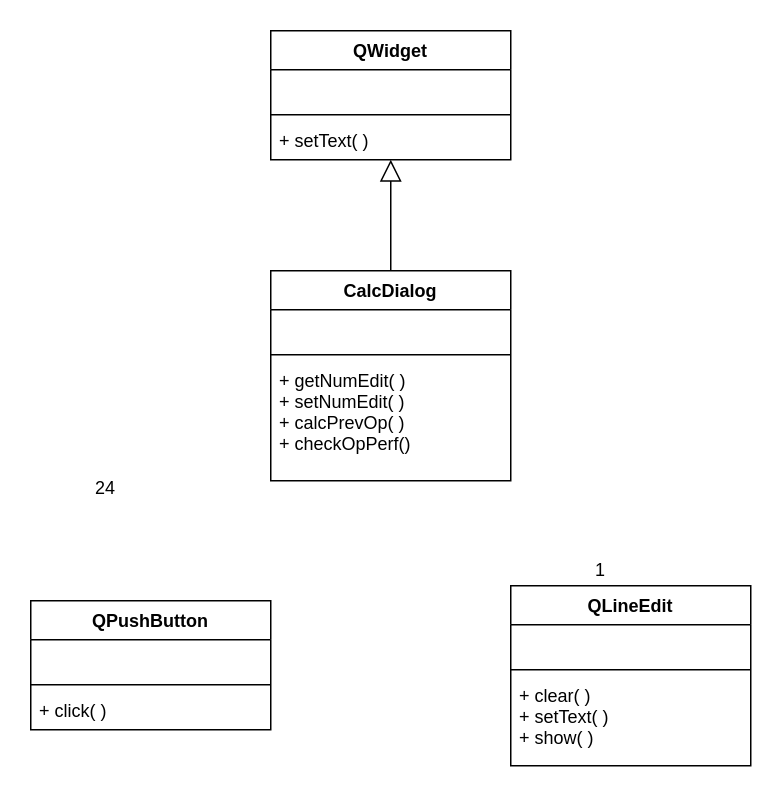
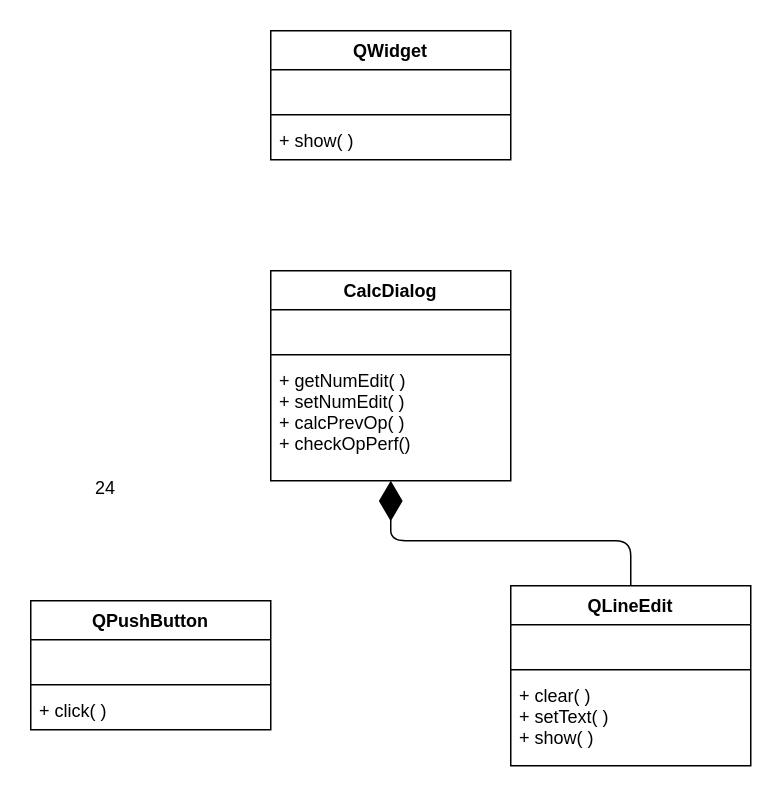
  <mxCell id="0" />
  <mxCell id="1" parent="0" />
  <mxCell id="2" value="QWidget" style="swimlane;fontStyle=1;align=center;verticalAlign=top;childLayout=stackLayout;horizontal=1;startSize=26;horizontalStack=0;resizeParent=1;resizeParentMax=0;resizeLast=0;collapsible=1;marginBottom=0;" vertex="1" parent="1"><mxGeometry x="180" y="20" width="160" height="86" as="geometry" /></mxCell>
  <mxCell id="3" value=" " style="text;strokeColor=none;fillColor=none;align=left;verticalAlign=top;spacingLeft=4;spacingRight=4;overflow=hidden;rotatable=0;points=[[0,0.5],[1,0.5]];portConstraint=eastwest;" vertex="1" parent="2"><mxGeometry y="26" width="160" height="26" as="geometry" /></mxCell>
  <mxCell id="4" value="" style="line;strokeWidth=1;fillColor=none;align=left;verticalAlign=middle;spacingTop=-1;spacingLeft=3;spacingRight=3;rotatable=0;labelPosition=right;points=[];portConstraint=eastwest;" vertex="1" parent="2"><mxGeometry y="52" width="160" height="8" as="geometry" /></mxCell>
- <mxCell id="5" value="+ setText( )" style="text;strokeColor=none;fillColor=none;align=left;verticalAlign=top;spacingLeft=4;spacingRight=4;overflow=hidden;rotatable=0;points=[[0,0.5],[1,0.5]];portConstraint=eastwest;" vertex="1" parent="2"><mxGeometry y="60" width="160" height="26" as="geometry" /></mxCell>
+ <mxCell id="5" value="+ show( )" style="text;strokeColor=none;fillColor=none;align=left;verticalAlign=top;spacingLeft=4;spacingRight=4;overflow=hidden;rotatable=0;points=[[0,0.5],[1,0.5]];portConstraint=eastwest;" vertex="1" parent="2"><mxGeometry y="60" width="160" height="26" as="geometry" /></mxCell>
  <mxCell id="6" value="CalcDialog" style="swimlane;fontStyle=1;align=center;verticalAlign=top;childLayout=stackLayout;horizontal=1;startSize=26;horizontalStack=0;resizeParent=1;resizeParentMax=0;resizeLast=0;collapsible=1;marginBottom=0;" vertex="1" parent="1"><mxGeometry x="180" y="180" width="160" height="140" as="geometry" /></mxCell>
  <mxCell id="7" value=" " style="text;strokeColor=none;fillColor=none;align=left;verticalAlign=top;spacingLeft=4;spacingRight=4;overflow=hidden;rotatable=0;points=[[0,0.5],[1,0.5]];portConstraint=eastwest;" vertex="1" parent="6"><mxGeometry y="26" width="160" height="26" as="geometry" /></mxCell>
  <mxCell id="8" value="" style="line;strokeWidth=1;fillColor=none;align=left;verticalAlign=middle;spacingTop=-1;spacingLeft=3;spacingRight=3;rotatable=0;labelPosition=right;points=[];portConstraint=eastwest;" vertex="1" parent="6"><mxGeometry y="52" width="160" height="8" as="geometry" /></mxCell>
  <mxCell id="9" value="+ getNumEdit( )&#10;+ setNumEdit( )&#10;+ calcPrevOp( )&#10;+ checkOpPerf()" style="text;strokeColor=none;fillColor=none;align=left;verticalAlign=top;spacingLeft=4;spacingRight=4;overflow=hidden;rotatable=0;points=[[0,0.5],[1,0.5]];portConstraint=eastwest;" vertex="1" parent="6"><mxGeometry y="60" width="160" height="80" as="geometry" /></mxCell>
  <mxCell id="10" value="QLineEdit" style="swimlane;fontStyle=1;align=center;verticalAlign=top;childLayout=stackLayout;horizontal=1;startSize=26;horizontalStack=0;resizeParent=1;resizeParentMax=0;resizeLast=0;collapsible=1;marginBottom=0;" vertex="1" parent="1"><mxGeometry x="340" y="390" width="160" height="120" as="geometry" /></mxCell>
  <mxCell id="11" value=" " style="text;strokeColor=none;fillColor=none;align=left;verticalAlign=top;spacingLeft=4;spacingRight=4;overflow=hidden;rotatable=0;points=[[0,0.5],[1,0.5]];portConstraint=eastwest;" vertex="1" parent="10"><mxGeometry y="26" width="160" height="26" as="geometry" /></mxCell>
  <mxCell id="12" value="" style="line;strokeWidth=1;fillColor=none;align=left;verticalAlign=middle;spacingTop=-1;spacingLeft=3;spacingRight=3;rotatable=0;labelPosition=right;points=[];portConstraint=eastwest;" vertex="1" parent="10"><mxGeometry y="52" width="160" height="8" as="geometry" /></mxCell>
  <mxCell id="13" value="+ clear( )&#10;+ setText( )&#10;+ show( )" style="text;strokeColor=none;fillColor=none;align=left;verticalAlign=top;spacingLeft=4;spacingRight=4;overflow=hidden;rotatable=0;points=[[0,0.5],[1,0.5]];portConstraint=eastwest;" vertex="1" parent="10"><mxGeometry y="60" width="160" height="60" as="geometry" /></mxCell>
  <mxCell id="14" value="QPushButton" style="swimlane;fontStyle=1;align=center;verticalAlign=top;childLayout=stackLayout;horizontal=1;startSize=26;horizontalStack=0;resizeParent=1;resizeParentMax=0;resizeLast=0;collapsible=1;marginBottom=0;" vertex="1" parent="1"><mxGeometry x="20" y="400" width="160" height="86" as="geometry" /></mxCell>
  <mxCell id="15" value=" " style="text;strokeColor=none;fillColor=none;align=left;verticalAlign=top;spacingLeft=4;spacingRight=4;overflow=hidden;rotatable=0;points=[[0,0.5],[1,0.5]];portConstraint=eastwest;" vertex="1" parent="14"><mxGeometry y="26" width="160" height="26" as="geometry" /></mxCell>
  <mxCell id="16" value="" style="line;strokeWidth=1;fillColor=none;align=left;verticalAlign=middle;spacingTop=-1;spacingLeft=3;spacingRight=3;rotatable=0;labelPosition=right;points=[];portConstraint=eastwest;" vertex="1" parent="14"><mxGeometry y="52" width="160" height="8" as="geometry" /></mxCell>
  <mxCell id="17" value="+ click( )" style="text;strokeColor=none;fillColor=none;align=left;verticalAlign=top;spacingLeft=4;spacingRight=4;overflow=hidden;rotatable=0;points=[[0,0.5],[1,0.5]];portConstraint=eastwest;" vertex="1" parent="14"><mxGeometry y="60" width="160" height="26" as="geometry" /></mxCell>
- <mxCell id="18" value="" style="endArrow=block;endFill=0;endSize=12;html=1;edgeStyle=orthogonalEdgeStyle;" edge="1" parent="1" source="6" target="2"><mxGeometry width="160" relative="1" as="geometry"><mxPoint x="50" y="480" as="sourcePoint" /><mxPoint x="210" y="480" as="targetPoint" /></mxGeometry></mxCell>
+ <mxCell id="19" value="" style="endArrow=diamondThin;endFill=1;endSize=24;html=1;edgeStyle=orthogonalEdgeStyle;" edge="1" parent="1" source="10" target="6"><mxGeometry width="160" relative="1" as="geometry"><mxPoint x="50" y="480" as="sourcePoint" /><mxPoint x="210" y="480" as="targetPoint" /><Array as="points"><mxPoint x="420" y="360" /><mxPoint x="260" y="360" /></Array></mxGeometry></mxCell>
  <mxCell id="20" value="24" style="text;html=1;strokeColor=none;fillColor=none;align=center;verticalAlign=middle;whiteSpace=wrap;rounded=0;" vertex="1" parent="1"><mxGeometry x="50" y="315" width="40" height="20" as="geometry" /></mxCell>
- <mxCell id="21" value="1" style="text;html=1;strokeColor=none;fillColor=none;align=center;verticalAlign=middle;whiteSpace=wrap;rounded=0;" vertex="1" parent="1"><mxGeometry x="380" y="370" width="40" height="20" as="geometry" /></mxCell>
